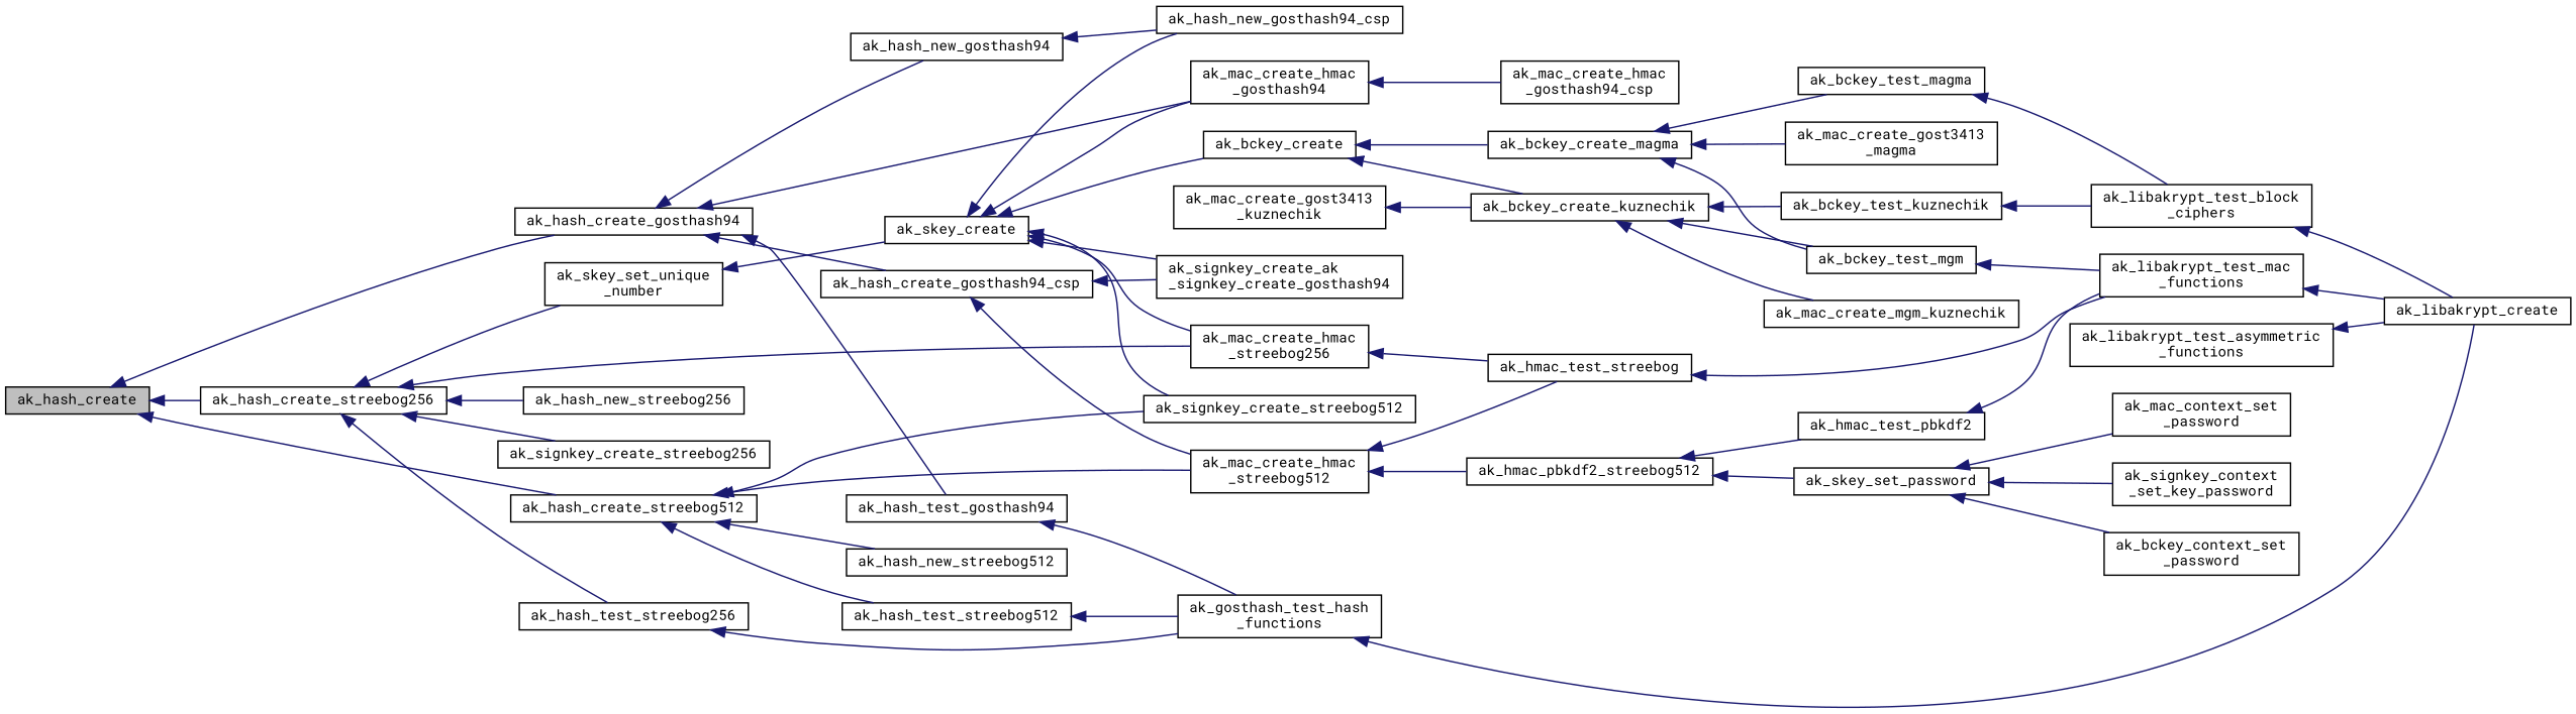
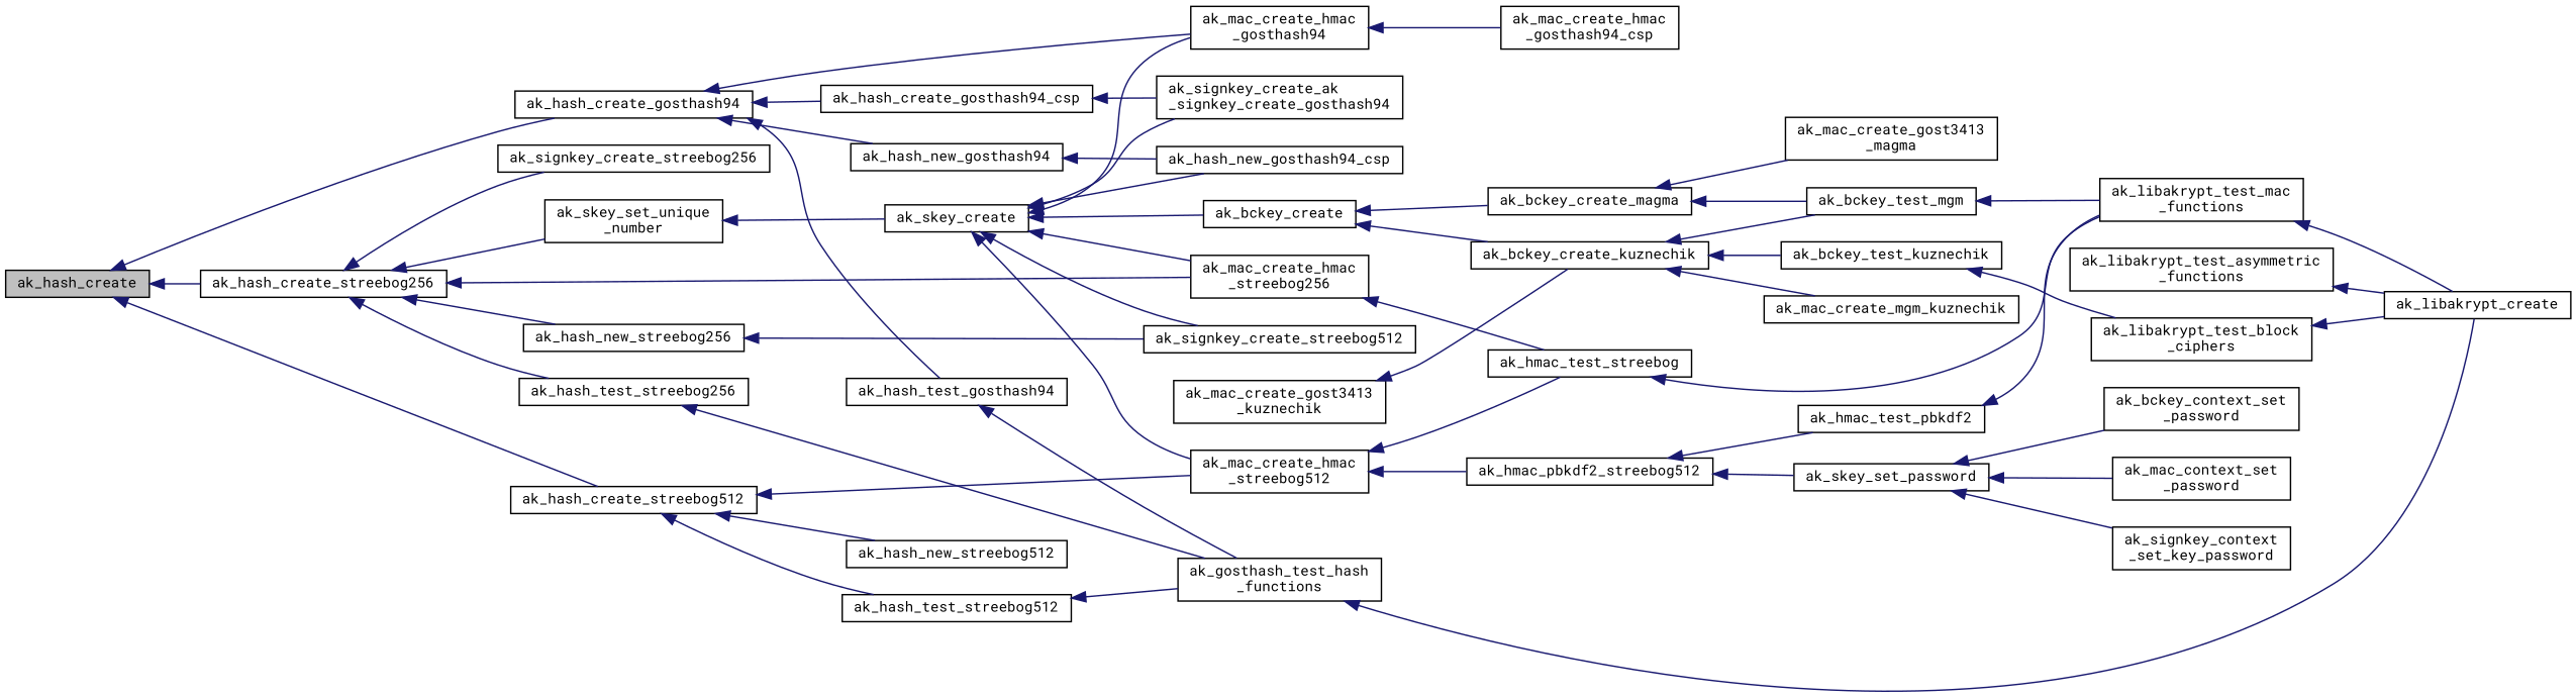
  digraph {
    fontname="Roboto Mono"
    rankdir=LR
    node [color=black fillcolor=white fontname="Roboto Mono" fontsize=10 shape=record style=filled]
    edge [color=midnightblue dir=back fontname="Roboto Mono" fontsize=10 labelfontname=Helvetica labelfontsize=10 style=solid]
    n1 [fillcolor=grey75 fontcolor=black height=0.2 label=ak_hash_create width=0.4]
    n2 [height=0.2 label=ak_hash_create_gosthash94 width=0.4]
    n3 [height=0.2 label=ak_hash_create_streebog256 width=0.4]
    n4 [height=0.2 label=ak_hash_create_streebog512 width=0.4]
    n5 [height=0.2 label=ak_hash_create_gosthash94_csp width=0.4]
    n6 [height=0.2 label=ak_hash_test_gosthash94 width=0.4]
    n7 [height=0.2 label=ak_hash_new_gosthash94 width=0.4]
    n8 [height=0.2 label="ak_mac_create_hmac\l_gosthash94" width=0.4]
    n9 [height=0.2 label=ak_hash_new_streebog256 width=0.4]
    n10 [height=0.2 label="ak_mac_create_hmac\l_streebog256" width=0.4]
    n11 [height=0.2 label=ak_signkey_create_streebog256 width=0.4]
    n12 [height=0.2 label="ak_skey_set_unique\l_number" width=0.4]
    n13 [height=0.2 label=ak_hash_test_streebog256 width=0.4]
    n14 [height=0.2 label="ak_mac_create_hmac\l_streebog512" width=0.4]
    n15 [height=0.2 label=ak_signkey_create_streebog512 width=0.4]
    n16 [height=0.2 label=ak_hash_new_streebog512 width=0.4]
    n17 [height=0.2 label=ak_hash_test_streebog512 width=0.4]
    n18 [height=0.2 label="ak_signkey_create_ak\l_signkey_create_gosthash94" width=0.4]
    n19 [height=0.2 label="ak_gosthash_test_hash\l_functions" width=0.4]
    n20 [height=0.2 label=ak_hash_new_gosthash94_csp width=0.4]
    n21 [height=0.2 label="ak_mac_create_hmac\l_gosthash94_csp" width=0.4]
    n22 [height=0.2 label=ak_libakrypt_create width=0.4]
    n23 [height=0.2 label=ak_hmac_test_streebog width=0.4]
    n24 [height=0.2 label=ak_skey_create width=0.4]
    n25 [height=0.2 label="ak_libakrypt_test_mac\l_functions" width=0.4]
    n26 [height=0.2 label="ak_libakrypt_test_asymmetric\l_functions" width=0.4]
    n27 [height=0.2 label=ak_bckey_create width=0.4]
    n28 [height=0.2 label=ak_bckey_create_kuznechik width=0.4]
    n29 [height=0.2 label=ak_bckey_create_magma width=0.4]
    n30 [height=0.2 label=ak_hmac_pbkdf2_streebog512 width=0.4]
    n31 [height=0.2 label=ak_mac_create_mgm_kuznechik width=0.4]
    n32 [height=0.2 label=ak_bckey_test_mgm width=0.4]
    n33 [height=0.2 label=ak_bckey_test_kuznechik width=0.4]
    n34 [height=0.2 label="ak_mac_create_gost3413\l_magma" width=0.4]
-   n35 [height=0.2 label=ak_bckey_test_magma width=0.4]
    n36 [height=0.2 label="ak_mac_create_gost3413\l_kuznechik" width=0.4]
    n37 [height=0.2 label="ak_libakrypt_test_block\l_ciphers" width=0.4]
    n38 [height=0.2 label=ak_hmac_test_pbkdf2 width=0.4]
    n39 [height=0.2 label=ak_skey_set_password width=0.4]
    n40 [height=0.2 label="ak_bckey_context_set\l_password" width=0.4]
    n41 [height=0.2 label="ak_mac_context_set\l_password" width=0.4]
    n42 [height=0.2 label="ak_signkey_context\l_set_key_password" width=0.4]
    n1 -> n2
    n1 -> n3
    n1 -> n4
    n2 -> n5
    n2 -> n6
    n2 -> n7
    n2 -> n8
    n3 -> n9
    n3 -> n10
    n3 -> n11
    n3 -> n12
    n3 -> n13
    n4 -> n14
-   n4 -> n15
+   n9 -> n15
    n4 -> n16
    n4 -> n17
    n5 -> n18
    n6 -> n19
    n7 -> n20
    n8 -> n21
    n10 -> n23
    n12 -> n24
    n13 -> n19
    n14 -> n23
    n14 -> n30
    n17 -> n19
    n19 -> n22
    n23 -> n25
    n24 -> n8
    n24 -> n10
-   n5 -> n14
+   n24 -> n14
    n24 -> n15
    n24 -> n18
    n24 -> n20
    n24 -> n27
    n25 -> n22
    n26 -> n22
    n27 -> n28
    n27 -> n29
    n28 -> n31
    n28 -> n32
    n28 -> n33
    n29 -> n32
    n29 -> n34
-   n29 -> n35
    n30 -> n38
    n30 -> n39
    n32 -> n25
    n33 -> n37
-   n35 -> n37
    n36 -> n28
    n37 -> n22
    n38 -> n25
    n39 -> n40
    n39 -> n41
    n39 -> n42
  }
